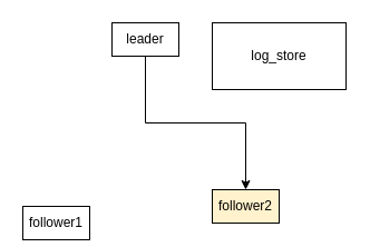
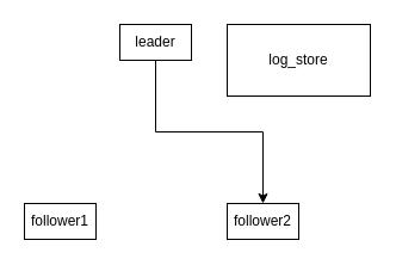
  <mxCell id="0" />
  <mxCell id="1" parent="0" />
  <mxCell id="2" style="edgeStyle=orthogonalEdgeStyle;rounded=0;orthogonalLoop=1;jettySize=auto;html=1;exitX=0.5;exitY=1;exitDx=0;exitDy=0;entryX=0.5;entryY=0;entryDx=0;entryDy=0;" edge="1" parent="1" source="3" target="6"><mxGeometry relative="1" as="geometry" /></mxCell>
  <mxCell id="3" value="leader" style="rounded=0;whiteSpace=wrap;html=1;" vertex="1" parent="1"><mxGeometry x="100" y="20" width="60" height="30" as="geometry" /></mxCell>
  <mxCell id="4" value="log_store" style="rounded=0;whiteSpace=wrap;html=1;" vertex="1" parent="1"><mxGeometry x="190" y="20" width="120" height="60" as="geometry" /></mxCell>
- <mxCell id="5" value="follower1" style="rounded=0;whiteSpace=wrap;html=1;" vertex="1" parent="1"><mxGeometry x="20" y="185" width="60" height="30" as="geometry" /></mxCell>
- <mxCell id="6" value="follower2" style="rounded=0;whiteSpace=wrap;html=1;fillColor=#fff2cc;" vertex="1" parent="1"><mxGeometry x="190" y="170" width="60" height="30" as="geometry" /></mxCell>
+ <mxCell id="5" value="follower1" style="rounded=0;whiteSpace=wrap;html=1;" vertex="1" parent="1"><mxGeometry x="20" y="170" width="60" height="30" as="geometry" /></mxCell>
+ <mxCell id="6" value="follower2" style="rounded=0;whiteSpace=wrap;html=1;" vertex="1" parent="1"><mxGeometry x="190" y="170" width="60" height="30" as="geometry" /></mxCell>
